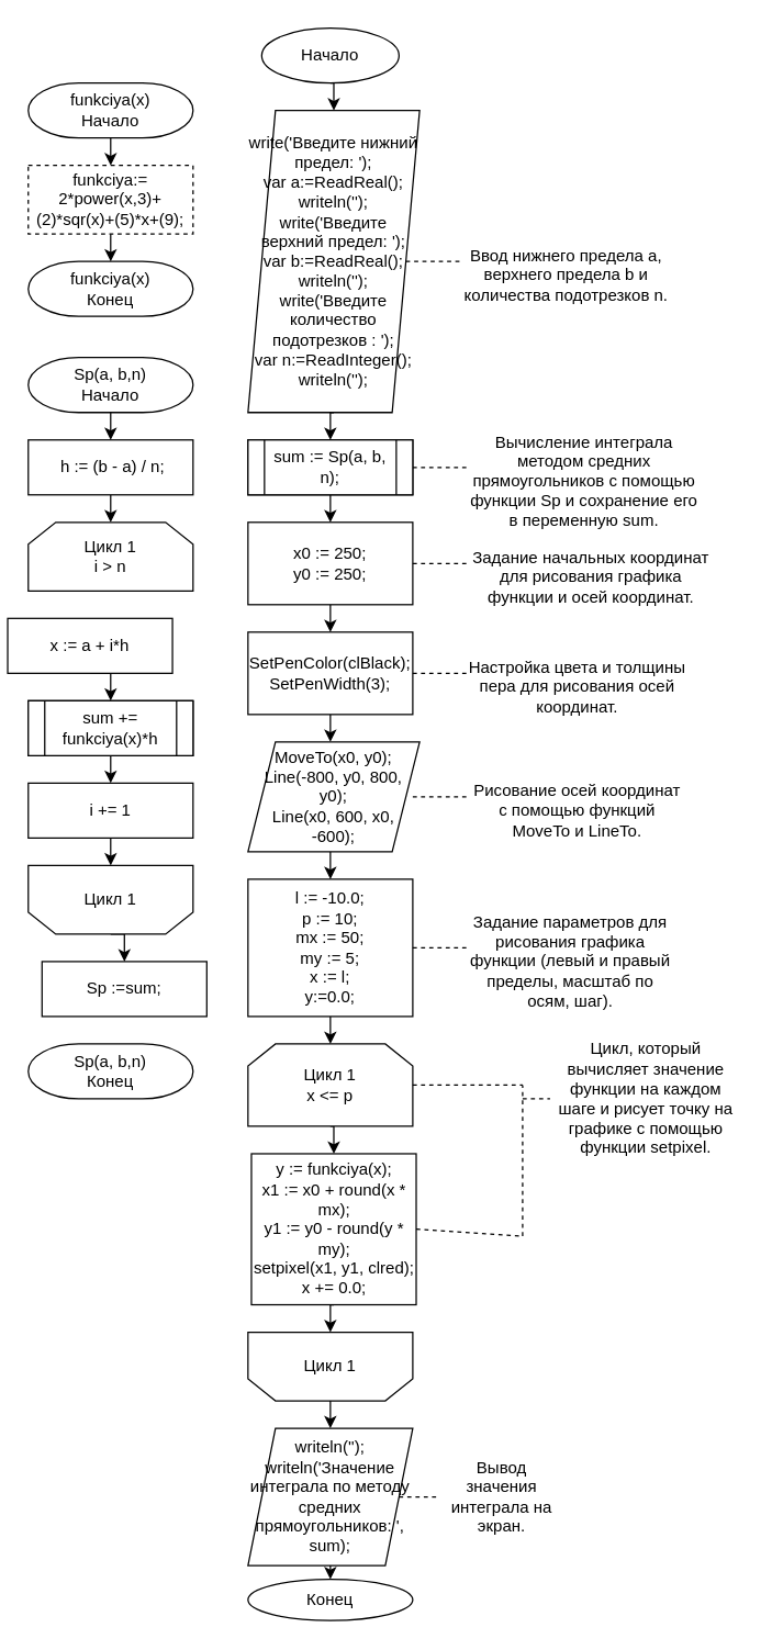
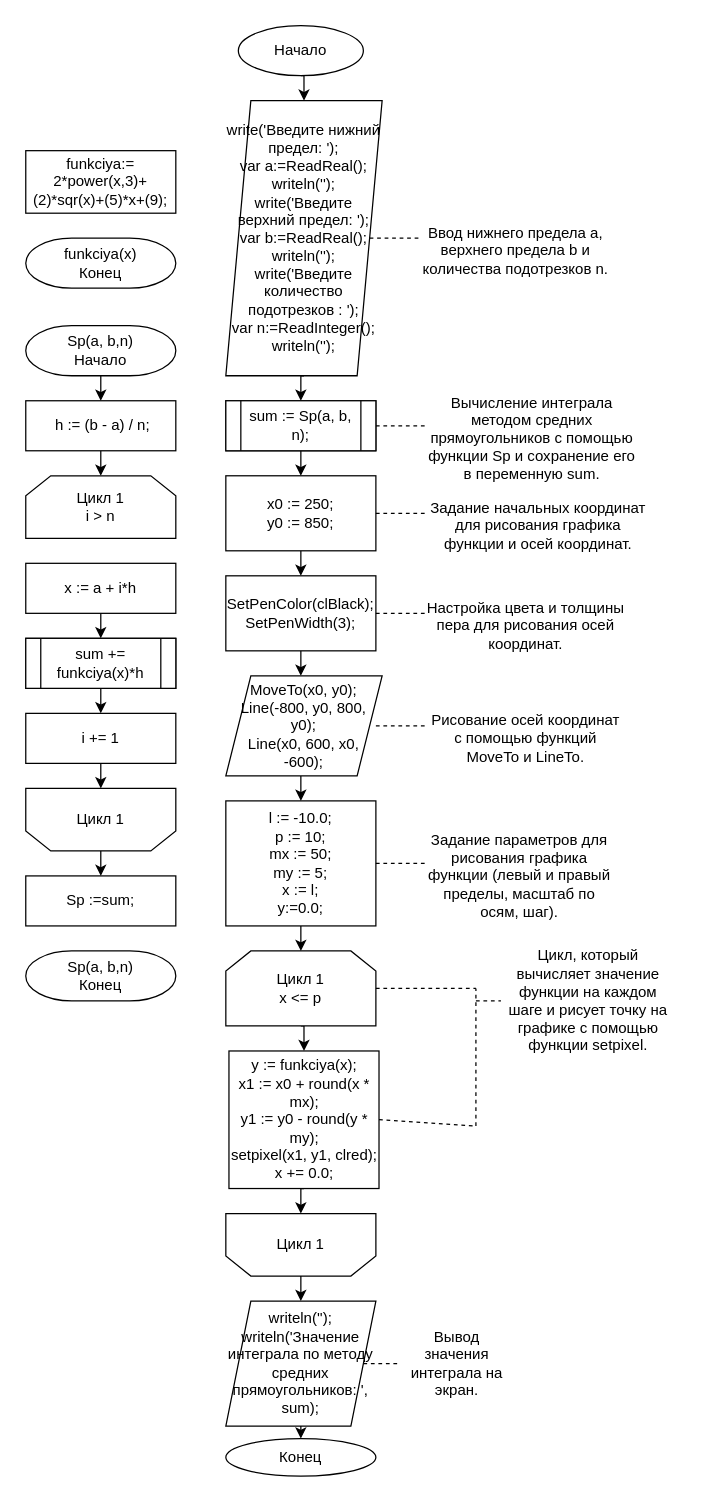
  <mxCell id="0" />
  <mxCell id="1" parent="0" />
- <mxCell id="2" style="edgeStyle=orthogonalEdgeStyle;rounded=0;orthogonalLoop=1;jettySize=auto;html=1;exitX=0.5;exitY=1;exitDx=0;exitDy=0;exitPerimeter=0;entryX=0.5;entryY=0;entryDx=0;entryDy=0;" parent="1" source="3" target="4" edge="1"><mxGeometry relative="1" as="geometry" /></mxCell>
- <mxCell id="3" value="funkciya(x)&lt;br&gt;Начало" style="strokeWidth=1;html=1;shape=mxgraph.flowchart.terminator;whiteSpace=wrap;" parent="1" vertex="1"><mxGeometry x="20" y="60" width="120" height="40" as="geometry" /></mxCell>
- <mxCell id="4" value="funkciya:= 2*power(x,3)+(2)*sqr(x)+(5)*x+(9);" style="rounded=0;whiteSpace=wrap;html=1;dashed=1;" parent="1" vertex="1"><mxGeometry x="20" y="120" width="120" height="50" as="geometry" /></mxCell>
+ <mxCell id="4" value="funkciya:= 2*power(x,3)+(2)*sqr(x)+(5)*x+(9);" style="rounded=0;whiteSpace=wrap;html=1;" parent="1" vertex="1"><mxGeometry x="20" y="120" width="120" height="50" as="geometry" /></mxCell>
  <mxCell id="5" value="funkciya(x)&lt;br&gt;Конец" style="strokeWidth=1;html=1;shape=mxgraph.flowchart.terminator;whiteSpace=wrap;" parent="1" vertex="1"><mxGeometry x="20" y="190" width="120" height="40" as="geometry" /></mxCell>
- <mxCell id="6" style="edgeStyle=orthogonalEdgeStyle;rounded=0;orthogonalLoop=1;jettySize=auto;html=1;exitX=0.5;exitY=1;exitDx=0;exitDy=0;entryX=0.5;entryY=0;entryDx=0;entryDy=0;entryPerimeter=0;" parent="1" source="4" target="5" edge="1"><mxGeometry relative="1" as="geometry" /></mxCell>
  <mxCell id="7" style="edgeStyle=orthogonalEdgeStyle;rounded=0;orthogonalLoop=1;jettySize=auto;html=1;exitX=0.5;exitY=1;exitDx=0;exitDy=0;exitPerimeter=0;entryX=0.5;entryY=0;entryDx=0;entryDy=0;" parent="1" source="8" target="10" edge="1"><mxGeometry relative="1" as="geometry" /></mxCell>
  <mxCell id="8" value="Sp(a, b,n)&lt;br&gt;Начало" style="strokeWidth=1;html=1;shape=mxgraph.flowchart.terminator;whiteSpace=wrap;" parent="1" vertex="1"><mxGeometry x="20" y="260" width="120" height="40" as="geometry" /></mxCell>
  <mxCell id="9" style="edgeStyle=orthogonalEdgeStyle;rounded=0;orthogonalLoop=1;jettySize=auto;html=1;exitX=0.5;exitY=1;exitDx=0;exitDy=0;entryX=0.5;entryY=0;entryDx=0;entryDy=0;" parent="1" source="10" target="11" edge="1"><mxGeometry relative="1" as="geometry" /></mxCell>
  <mxCell id="10" value="&amp;nbsp;h := (b - a) / n;" style="rounded=0;whiteSpace=wrap;html=1;" parent="1" vertex="1"><mxGeometry x="20" y="320" width="120" height="40" as="geometry" /></mxCell>
  <mxCell id="11" value="Цикл 1&lt;br&gt;i &amp;gt; n" style="shape=loopLimit;whiteSpace=wrap;html=1;" parent="1" vertex="1"><mxGeometry x="20" y="380" width="120" height="50" as="geometry" /></mxCell>
  <mxCell id="12" style="edgeStyle=orthogonalEdgeStyle;rounded=0;orthogonalLoop=1;jettySize=auto;html=1;exitX=0.5;exitY=1;exitDx=0;exitDy=0;entryX=0.5;entryY=0;entryDx=0;entryDy=0;" parent="1" source="13" target="15" edge="1"><mxGeometry relative="1" as="geometry" /></mxCell>
- <mxCell id="13" value="x := a + i*h" style="rounded=0;whiteSpace=wrap;html=1;" parent="1" vertex="1"><mxGeometry x="5" y="450" width="120" height="40" as="geometry" /></mxCell>
+ <mxCell id="13" value="x := a + i*h" style="rounded=0;whiteSpace=wrap;html=1;" parent="1" vertex="1"><mxGeometry x="20" y="450" width="120" height="40" as="geometry" /></mxCell>
  <mxCell id="14" style="edgeStyle=orthogonalEdgeStyle;rounded=0;orthogonalLoop=1;jettySize=auto;html=1;exitX=0.5;exitY=1;exitDx=0;exitDy=0;entryX=0.5;entryY=1;entryDx=0;entryDy=0;" parent="1" source="15" edge="1"><mxGeometry relative="1" as="geometry"><mxPoint x="80" y="570" as="targetPoint" /></mxGeometry></mxCell>
  <mxCell id="15" value="sum += funkciya(x)*h" style="rounded=0;whiteSpace=wrap;html=1;" parent="1" vertex="1"><mxGeometry x="20" y="510" width="120" height="40" as="geometry" /></mxCell>
  <mxCell id="16" style="edgeStyle=orthogonalEdgeStyle;rounded=0;orthogonalLoop=1;jettySize=auto;html=1;exitX=0.5;exitY=1;exitDx=0;exitDy=0;entryX=0.5;entryY=1;entryDx=0;entryDy=0;" parent="1" source="17" target="19" edge="1"><mxGeometry relative="1" as="geometry" /></mxCell>
  <mxCell id="17" value="i += 1" style="rounded=0;whiteSpace=wrap;html=1;" parent="1" vertex="1"><mxGeometry x="20" y="570" width="120" height="40" as="geometry" /></mxCell>
  <mxCell id="18" style="edgeStyle=orthogonalEdgeStyle;rounded=0;orthogonalLoop=1;jettySize=auto;html=1;exitX=0.5;exitY=0;exitDx=0;exitDy=0;entryX=0.5;entryY=0;entryDx=0;entryDy=0;" parent="1" source="19" target="20" edge="1"><mxGeometry relative="1" as="geometry" /></mxCell>
  <mxCell id="19" value="Цикл 1" style="shape=loopLimit;whiteSpace=wrap;html=1;direction=west;" parent="1" vertex="1"><mxGeometry x="20" y="630" width="120" height="50" as="geometry" /></mxCell>
- <mxCell id="20" value="Sp :=sum;" style="rounded=0;whiteSpace=wrap;html=1;" parent="1" vertex="1"><mxGeometry x="30" y="700" width="120" height="40" as="geometry" /></mxCell>
+ <mxCell id="20" value="Sp :=sum;" style="rounded=0;whiteSpace=wrap;html=1;" parent="1" vertex="1"><mxGeometry x="20" y="700" width="120" height="40" as="geometry" /></mxCell>
  <mxCell id="21" value="Sp(a, b,n)&lt;br&gt;Конец" style="strokeWidth=1;html=1;shape=mxgraph.flowchart.terminator;whiteSpace=wrap;" parent="1" vertex="1"><mxGeometry x="20" y="760" width="120" height="40" as="geometry" /></mxCell>
  <mxCell id="22" style="edgeStyle=orthogonalEdgeStyle;rounded=0;orthogonalLoop=1;jettySize=auto;html=1;exitX=0.5;exitY=1;exitDx=0;exitDy=0;exitPerimeter=0;entryX=0.5;entryY=0;entryDx=0;entryDy=0;" parent="1" source="23" target="25" edge="1"><mxGeometry relative="1" as="geometry" /></mxCell>
  <mxCell id="23" value="Начало" style="strokeWidth=1;html=1;shape=mxgraph.flowchart.start_1;whiteSpace=wrap;" parent="1" vertex="1"><mxGeometry x="190" width="100" height="40" as="geometry" y="20" /></mxCell>
  <mxCell id="24" style="edgeStyle=orthogonalEdgeStyle;rounded=0;orthogonalLoop=1;jettySize=auto;html=1;exitX=0.5;exitY=1;exitDx=0;exitDy=0;entryX=0.5;entryY=0;entryDx=0;entryDy=0;" parent="1" source="25" target="29" edge="1"><mxGeometry relative="1" as="geometry" /></mxCell>
  <mxCell id="25" value="&lt;div&gt;write('Введите нижний предел: ');&lt;/div&gt;&lt;div&gt;var a:=ReadReal();&lt;/div&gt;&lt;div&gt;writeln('');&lt;/div&gt;&lt;div&gt;write('Введите верхний предел: ');&lt;/div&gt;&lt;div&gt;var b:=ReadReal();&lt;/div&gt;&lt;div&gt;writeln('');&lt;/div&gt;&lt;div&gt;write('Введите количество подотрезков : ');&lt;/div&gt;&lt;div&gt;var n:=ReadInteger();&lt;/div&gt;&lt;div&gt;writeln('');&lt;/div&gt;" style="shape=parallelogram;perimeter=parallelogramPerimeter;whiteSpace=wrap;html=1;fixedSize=1;" parent="1" vertex="1"><mxGeometry x="180" y="80" width="125" height="220" as="geometry" /></mxCell>
  <mxCell id="26" value="" style="endArrow=none;dashed=1;html=1;rounded=0;exitX=1;exitY=0.5;exitDx=0;exitDy=0;entryX=0;entryY=0.5;entryDx=0;entryDy=0;" parent="1" source="25" edge="1"><mxGeometry width="50" height="50" relative="1" as="geometry"><mxPoint x="320" y="250" as="sourcePoint" /><mxPoint x="334" y="190" as="targetPoint" /><Array as="points"><mxPoint x="330" y="190" /></Array></mxGeometry></mxCell>
  <mxCell id="27" value="Ввод нижнего предела a, верхнего предела b и количества подотрезков n." style="text;html=1;strokeColor=none;fillColor=none;align=center;verticalAlign=middle;whiteSpace=wrap;rounded=0;" parent="1" vertex="1"><mxGeometry x="334" y="185" width="156" height="30" as="geometry" /></mxCell>
  <mxCell id="28" style="edgeStyle=orthogonalEdgeStyle;rounded=0;orthogonalLoop=1;jettySize=auto;html=1;exitX=0.5;exitY=1;exitDx=0;exitDy=0;entryX=0.5;entryY=0;entryDx=0;entryDy=0;" parent="1" source="29" target="31" edge="1"><mxGeometry relative="1" as="geometry" /></mxCell>
  <mxCell id="29" value="sum := Sp(a, b, n);" style="rounded=0;whiteSpace=wrap;html=1;" parent="1" vertex="1"><mxGeometry x="180" y="320" width="120" height="40" as="geometry" /></mxCell>
  <mxCell id="30" style="edgeStyle=orthogonalEdgeStyle;rounded=0;orthogonalLoop=1;jettySize=auto;html=1;exitX=0.5;exitY=1;exitDx=0;exitDy=0;entryX=0.5;entryY=0;entryDx=0;entryDy=0;" parent="1" source="31" target="37" edge="1"><mxGeometry relative="1" as="geometry" /></mxCell>
- <mxCell id="31" value="&lt;div&gt;x0 := 250;&lt;/div&gt;&lt;div&gt;&lt;span style=&quot;background-color: initial;&quot;&gt;y0 := 250;&lt;/span&gt;&lt;/div&gt;" style="rounded=0;whiteSpace=wrap;html=1;" parent="1" vertex="1"><mxGeometry x="180" y="380" width="120" height="60" as="geometry" /></mxCell>
+ <mxCell id="31" value="&lt;div&gt;x0 := 250;&lt;/div&gt;&lt;div&gt;&lt;span style=&quot;background-color: initial;&quot;&gt;y0 := 850;&lt;/span&gt;&lt;/div&gt;" style="rounded=0;whiteSpace=wrap;html=1;" parent="1" vertex="1"><mxGeometry x="180" y="380" width="120" height="60" as="geometry" /></mxCell>
  <mxCell id="32" value="" style="endArrow=none;dashed=1;html=1;rounded=0;exitX=1;exitY=0.5;exitDx=0;exitDy=0;entryX=0;entryY=0.5;entryDx=0;entryDy=0;" parent="1" source="29" edge="1"><mxGeometry width="50" height="50" relative="1" as="geometry"><mxPoint x="350" y="390" as="sourcePoint" /><mxPoint x="340" y="340" as="targetPoint" /></mxGeometry></mxCell>
  <mxCell id="33" value="Вычисление интеграла методом средних прямоугольников с помощью функции Sp и сохранение его в переменную sum." style="text;html=1;strokeColor=none;fillColor=none;align=center;verticalAlign=middle;whiteSpace=wrap;rounded=0;" parent="1" vertex="1"><mxGeometry x="340" y="335" width="170" height="30" as="geometry" /></mxCell>
  <mxCell id="34" value="" style="endArrow=none;dashed=1;html=1;rounded=0;exitX=1;exitY=0.5;exitDx=0;exitDy=0;entryX=0;entryY=0.5;entryDx=0;entryDy=0;" parent="1" source="31" edge="1"><mxGeometry width="50" height="50" relative="1" as="geometry"><mxPoint x="280" y="520" as="sourcePoint" /><mxPoint x="340" y="410" as="targetPoint" /></mxGeometry></mxCell>
  <mxCell id="35" value="Задание начальных координат для рисования графика функции и осей координат." style="text;html=1;strokeColor=none;fillColor=none;align=center;verticalAlign=middle;whiteSpace=wrap;rounded=0;" parent="1" vertex="1"><mxGeometry x="340" y="405" width="180" height="30" as="geometry" /></mxCell>
  <mxCell id="36" style="edgeStyle=orthogonalEdgeStyle;rounded=0;orthogonalLoop=1;jettySize=auto;html=1;exitX=0.5;exitY=1;exitDx=0;exitDy=0;entryX=0.5;entryY=0;entryDx=0;entryDy=0;" parent="1" source="37" edge="1"><mxGeometry relative="1" as="geometry"><mxPoint x="240" y="540" as="targetPoint" /></mxGeometry></mxCell>
  <mxCell id="37" value="&lt;div&gt;SetPenColor(clBlack);&lt;/div&gt;&lt;div&gt;SetPenWidth(3);&lt;/div&gt;" style="rounded=0;whiteSpace=wrap;html=1;" parent="1" vertex="1"><mxGeometry x="180" y="460" width="120" height="60" as="geometry" /></mxCell>
  <mxCell id="38" value="" style="endArrow=none;dashed=1;html=1;rounded=0;exitX=1;exitY=0.5;exitDx=0;exitDy=0;entryX=0;entryY=0.5;entryDx=0;entryDy=0;" parent="1" source="37" edge="1"><mxGeometry width="50" height="50" relative="1" as="geometry"><mxPoint x="320" y="580" as="sourcePoint" /><mxPoint x="340" y="490" as="targetPoint" /></mxGeometry></mxCell>
  <mxCell id="39" value="Настройка цвета и толщины пера для рисования осей координат." style="text;html=1;strokeColor=none;fillColor=none;align=center;verticalAlign=middle;whiteSpace=wrap;rounded=0;" parent="1" vertex="1"><mxGeometry x="340" y="485" width="160" height="30" as="geometry" /></mxCell>
  <mxCell id="40" style="edgeStyle=orthogonalEdgeStyle;rounded=0;orthogonalLoop=1;jettySize=auto;html=1;exitX=0.5;exitY=1;exitDx=0;exitDy=0;entryX=0.5;entryY=0;entryDx=0;entryDy=0;" parent="1" target="44" edge="1"><mxGeometry relative="1" as="geometry"><mxPoint x="240" y="620" as="sourcePoint" /></mxGeometry></mxCell>
  <mxCell id="41" value="" style="endArrow=none;dashed=1;html=1;rounded=0;exitX=1;exitY=0.5;exitDx=0;exitDy=0;entryX=0;entryY=0.5;entryDx=0;entryDy=0;" parent="1" edge="1"><mxGeometry width="50" height="50" relative="1" as="geometry"><mxPoint x="300" y="580" as="sourcePoint" /><mxPoint x="340" y="580" as="targetPoint" /></mxGeometry></mxCell>
  <mxCell id="42" value="Рисование осей координат с помощью функций MoveTo и LineTo." style="text;html=1;strokeColor=none;fillColor=none;align=center;verticalAlign=middle;whiteSpace=wrap;rounded=0;" parent="1" vertex="1"><mxGeometry x="340" y="575" width="160" height="30" as="geometry" /></mxCell>
  <mxCell id="43" style="edgeStyle=orthogonalEdgeStyle;rounded=0;orthogonalLoop=1;jettySize=auto;html=1;exitX=0.5;exitY=1;exitDx=0;exitDy=0;entryX=0.5;entryY=0;entryDx=0;entryDy=0;" parent="1" source="44" target="48" edge="1"><mxGeometry relative="1" as="geometry" /></mxCell>
  <mxCell id="44" value="l := -10.0;&lt;br&gt;p := 10;&lt;br&gt;mx := 50;&lt;br&gt;my := 5;&lt;br&gt;x := l;&lt;br&gt;y:=0.0;" style="rounded=0;whiteSpace=wrap;html=1;" parent="1" vertex="1"><mxGeometry x="180" y="640" width="120" height="100" as="geometry" /></mxCell>
  <mxCell id="45" value="" style="endArrow=none;dashed=1;html=1;rounded=0;exitX=1;exitY=0.5;exitDx=0;exitDy=0;entryX=0;entryY=0.5;entryDx=0;entryDy=0;" parent="1" source="44" edge="1"><mxGeometry width="50" height="50" relative="1" as="geometry"><mxPoint x="340" y="730" as="sourcePoint" /><mxPoint x="340" y="690" as="targetPoint" /></mxGeometry></mxCell>
  <mxCell id="46" value="Задание параметров для рисования графика функции (левый и правый пределы, масштаб по осям, шаг)." style="text;html=1;strokeColor=none;fillColor=none;align=center;verticalAlign=middle;whiteSpace=wrap;rounded=0;" parent="1" vertex="1"><mxGeometry x="340" y="685" width="150" height="30" as="geometry" /></mxCell>
  <mxCell id="47" style="edgeStyle=orthogonalEdgeStyle;rounded=0;orthogonalLoop=1;jettySize=auto;html=1;exitX=0.5;exitY=1;exitDx=0;exitDy=0;entryX=0.5;entryY=0;entryDx=0;entryDy=0;" parent="1" source="48" target="50" edge="1"><mxGeometry relative="1" as="geometry" /></mxCell>
  <mxCell id="48" value="Цикл 1&lt;br&gt;x &amp;lt;= p" style="shape=loopLimit;whiteSpace=wrap;html=1;" parent="1" vertex="1"><mxGeometry x="180" y="760" width="120" height="60" as="geometry" /></mxCell>
  <mxCell id="49" style="edgeStyle=orthogonalEdgeStyle;rounded=0;orthogonalLoop=1;jettySize=auto;html=1;exitX=0.5;exitY=1;exitDx=0;exitDy=0;entryX=0.5;entryY=1;entryDx=0;entryDy=0;" parent="1" source="50" target="52" edge="1"><mxGeometry relative="1" as="geometry" /></mxCell>
  <mxCell id="50" value="&lt;div&gt;y := funkciya(x);&lt;/div&gt;&lt;div&gt;x1 := x0 + round(x * mx);&lt;/div&gt;&lt;div&gt;y1 := y0 - round(y * my);&lt;/div&gt;&lt;div&gt;setpixel(x1, y1, clred);&lt;/div&gt;&lt;div&gt;x += 0.0;&lt;/div&gt;" style="rounded=0;whiteSpace=wrap;html=1;" parent="1" vertex="1"><mxGeometry x="182.5" y="840" width="120" height="110" as="geometry" /></mxCell>
  <mxCell id="51" style="edgeStyle=orthogonalEdgeStyle;rounded=0;orthogonalLoop=1;jettySize=auto;html=1;exitX=0.5;exitY=0;exitDx=0;exitDy=0;entryX=0.5;entryY=0;entryDx=0;entryDy=0;" parent="1" source="52" target="59" edge="1"><mxGeometry relative="1" as="geometry" /></mxCell>
  <mxCell id="52" value="Цикл 1" style="shape=loopLimit;whiteSpace=wrap;html=1;direction=west;" parent="1" vertex="1"><mxGeometry x="180" y="970" width="120" height="50" as="geometry" /></mxCell>
  <mxCell id="53" value="" style="endArrow=none;dashed=1;html=1;rounded=0;exitX=1;exitY=0.5;exitDx=0;exitDy=0;" parent="1" source="50" edge="1"><mxGeometry width="50" height="50" relative="1" as="geometry"><mxPoint x="360" y="900" as="sourcePoint" /><mxPoint x="380" y="900" as="targetPoint" /></mxGeometry></mxCell>
  <mxCell id="54" value="" style="endArrow=none;dashed=1;html=1;rounded=0;exitX=1;exitY=0.5;exitDx=0;exitDy=0;" parent="1" source="48" edge="1"><mxGeometry width="50" height="50" relative="1" as="geometry"><mxPoint x="330" y="810" as="sourcePoint" /><mxPoint x="380" y="790" as="targetPoint" /></mxGeometry></mxCell>
  <mxCell id="55" value="" style="endArrow=none;dashed=1;html=1;rounded=0;" parent="1" edge="1"><mxGeometry width="50" height="50" relative="1" as="geometry"><mxPoint x="380" y="900" as="sourcePoint" /><mxPoint x="380" y="790" as="targetPoint" /></mxGeometry></mxCell>
  <mxCell id="56" value="" style="endArrow=none;dashed=1;html=1;rounded=0;entryX=0;entryY=0.5;entryDx=0;entryDy=0;" parent="1" target="57" edge="1"><mxGeometry width="50" height="50" relative="1" as="geometry"><mxPoint x="380" y="800" as="sourcePoint" /><mxPoint x="420" y="800" as="targetPoint" /></mxGeometry></mxCell>
  <mxCell id="57" value="Цикл, который вычисляет значение функции на каждом шаге и рисует точку на графике с помощью функции setpixel." style="text;html=1;strokeColor=none;fillColor=none;align=center;verticalAlign=middle;whiteSpace=wrap;rounded=0;" parent="1" vertex="1"><mxGeometry x="400" y="785" width="140" height="30" as="geometry" /></mxCell>
  <mxCell id="58" style="edgeStyle=orthogonalEdgeStyle;rounded=0;orthogonalLoop=1;jettySize=auto;html=1;exitX=0.5;exitY=1;exitDx=0;exitDy=0;entryX=0.5;entryY=0;entryDx=0;entryDy=0;" parent="1" source="59" target="61" edge="1"><mxGeometry relative="1" as="geometry" /></mxCell>
  <mxCell id="59" value="&lt;div&gt;writeln('');&lt;/div&gt;&lt;div&gt;writeln('Значение интеграла по методу средних прямоугольников: ', sum);&lt;/div&gt;" style="shape=parallelogram;perimeter=parallelogramPerimeter;whiteSpace=wrap;html=1;fixedSize=1;" parent="1" vertex="1"><mxGeometry x="180" y="1040" width="120" height="100" as="geometry" /></mxCell>
  <mxCell id="60" value="Вывод значения интеграла на экран." style="text;html=1;strokeColor=none;fillColor=none;align=center;verticalAlign=middle;whiteSpace=wrap;rounded=0;" parent="1" vertex="1"><mxGeometry x="320" y="1075" width="90" height="30" as="geometry" /></mxCell>
  <mxCell id="61" value="Конец" style="ellipse;whiteSpace=wrap;html=1;" parent="1" vertex="1"><mxGeometry x="180" y="1150" width="120" height="30" as="geometry" /></mxCell>
  <mxCell id="62" value="" style="endArrow=none;dashed=1;html=1;rounded=0;exitX=1;exitY=0.5;exitDx=0;exitDy=0;entryX=0;entryY=0.5;entryDx=0;entryDy=0;" parent="1" source="59" target="60" edge="1"><mxGeometry width="50" height="50" relative="1" as="geometry"><mxPoint x="350" y="1120" as="sourcePoint" /><mxPoint x="400" y="1070" as="targetPoint" /></mxGeometry></mxCell>
  <mxCell id="63" value="&lt;div&gt;MoveTo(x0, y0);&lt;/div&gt;&lt;div&gt;Line(-800, y0, 800, y0);&lt;/div&gt;&lt;div&gt;Line(x0, 600, x0, -600);&lt;/div&gt;" style="shape=parallelogram;perimeter=parallelogramPerimeter;whiteSpace=wrap;html=1;fixedSize=1;" vertex="1" parent="1"><mxGeometry x="180" y="540" width="125" height="80" as="geometry" /></mxCell>
  <mxCell id="64" value="sum += funkciya(x)*h" style="shape=process;whiteSpace=wrap;html=1;backgroundOutline=1;" vertex="1" parent="1"><mxGeometry x="20" y="510" width="120" height="40" as="geometry" /></mxCell>
  <mxCell id="65" value="sum := Sp(a, b, n);" style="shape=process;whiteSpace=wrap;html=1;backgroundOutline=1;" vertex="1" parent="1"><mxGeometry x="180" y="320" width="120" height="40" as="geometry" /></mxCell>
